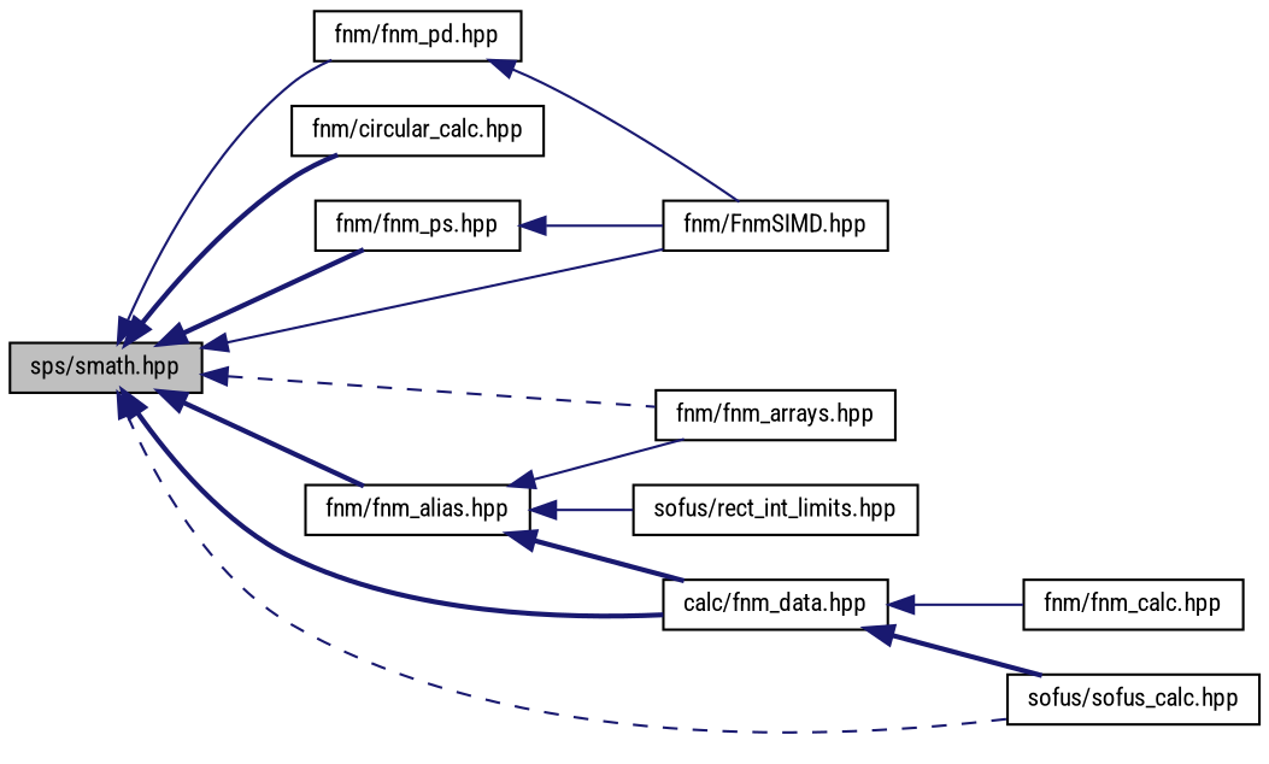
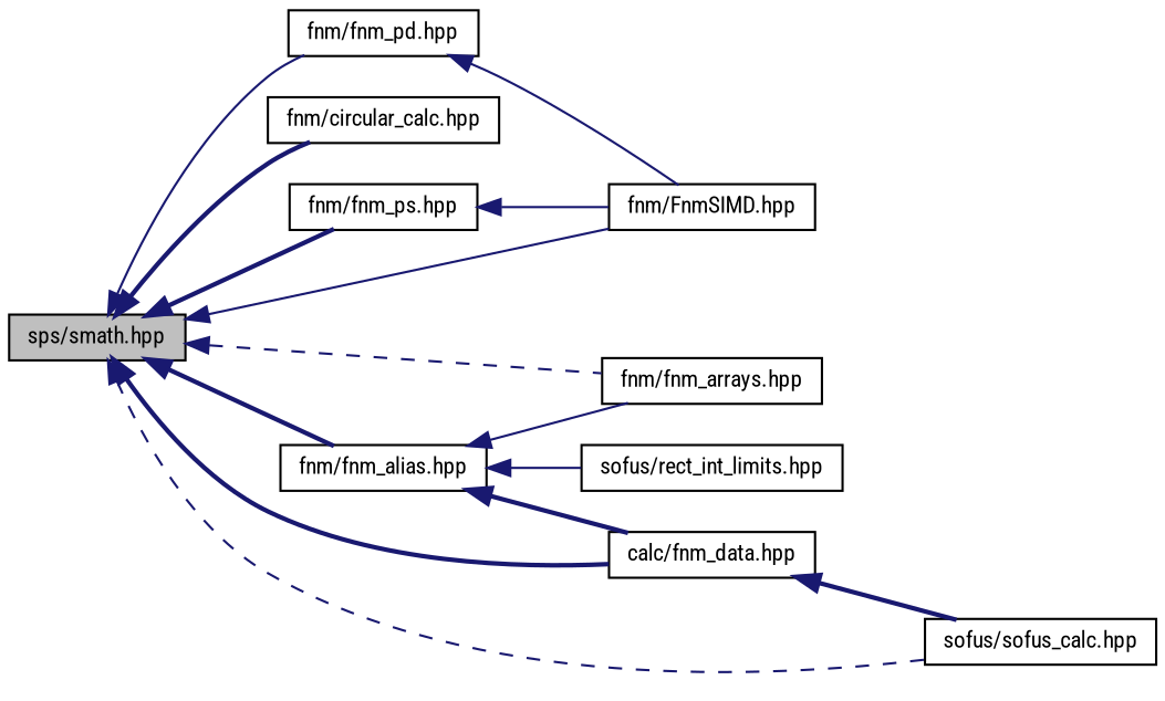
  digraph {
    fontname="Roboto Condensed"
    rankdir=LR
    node [color=black fillcolor=white fontname="Roboto Condensed" fontsize=10 shape=record style=filled]
    edge [color=midnightblue dir=back fontname="Roboto Condensed" fontsize=10 labelfontname=Helvetica labelfontsize=10 style=solid]
    n1 [fillcolor=grey75 fontcolor=black height=0.2 label="sps/smath.hpp" width=0.4]
    n2 [height=0.2 label="fnm/FnmSIMD.hpp" width=0.4]
    n3 [height=0.2 label="fnm/circular_calc.hpp" width=0.4]
    n4 [height=0.2 label="fnm/fnm_alias.hpp" width=0.4]
    n5 [height=0.2 label="fnm/fnm_arrays.hpp" width=0.4]
    n6 [height=0.2 label="calc/fnm_data.hpp" width=0.4]
    n7 [height=0.2 label="sofus/sofus_calc.hpp" width=0.4]
    n8 [height=0.2 label="fnm/fnm_pd.hpp" width=0.4]
    n9 [height=0.2 label="fnm/fnm_ps.hpp" width=0.4]
    n10 [height=0.2 label="sofus/rect_int_limits.hpp" width=0.4]
-   n11 [height=0.2 label="fnm/fnm_calc.hpp" width=0.4]
    n1 -> n2
    n1 -> n3 [style=bold]
    n1 -> n4 [style=bold]
    n1 -> n5 [style=dashed]
    n1 -> n6 [style=bold]
    n1 -> n7 [style=dashed]
    n1 -> n8
    n1 -> n9 [style=bold]
    n4 -> n5
    n4 -> n6 [style=bold]
    n4 -> n10
    n6 -> n7 [style=bold]
-   n6 -> n11
    n8 -> n2
    n9 -> n2
  }
